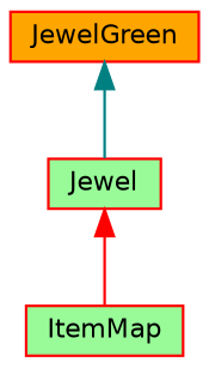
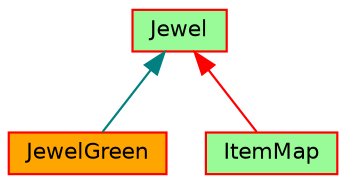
  digraph {
    fontname="DejaVu Sans"
    node [color=red fillcolor=palegreen fontname="DejaVu Sans" fontsize=10 shape=record style=filled]
    edge [dir=back fontname="DejaVu Sans" fontsize=10 labelfontname=Helvetica labelfontsize=10 style=solid]
    n1 [fillcolor=orange fontcolor=black height=0.2 label=JewelGreen width=0.4]
    n2 [height=0.2 label=Jewel width=0.4]
    n3 [height=0.2 label=ItemMap width=0.4]
-   n1 -> n2 [color=teal]
+   n2 -> n1 [color=teal]
    n2 -> n3 [color=red]
  }
